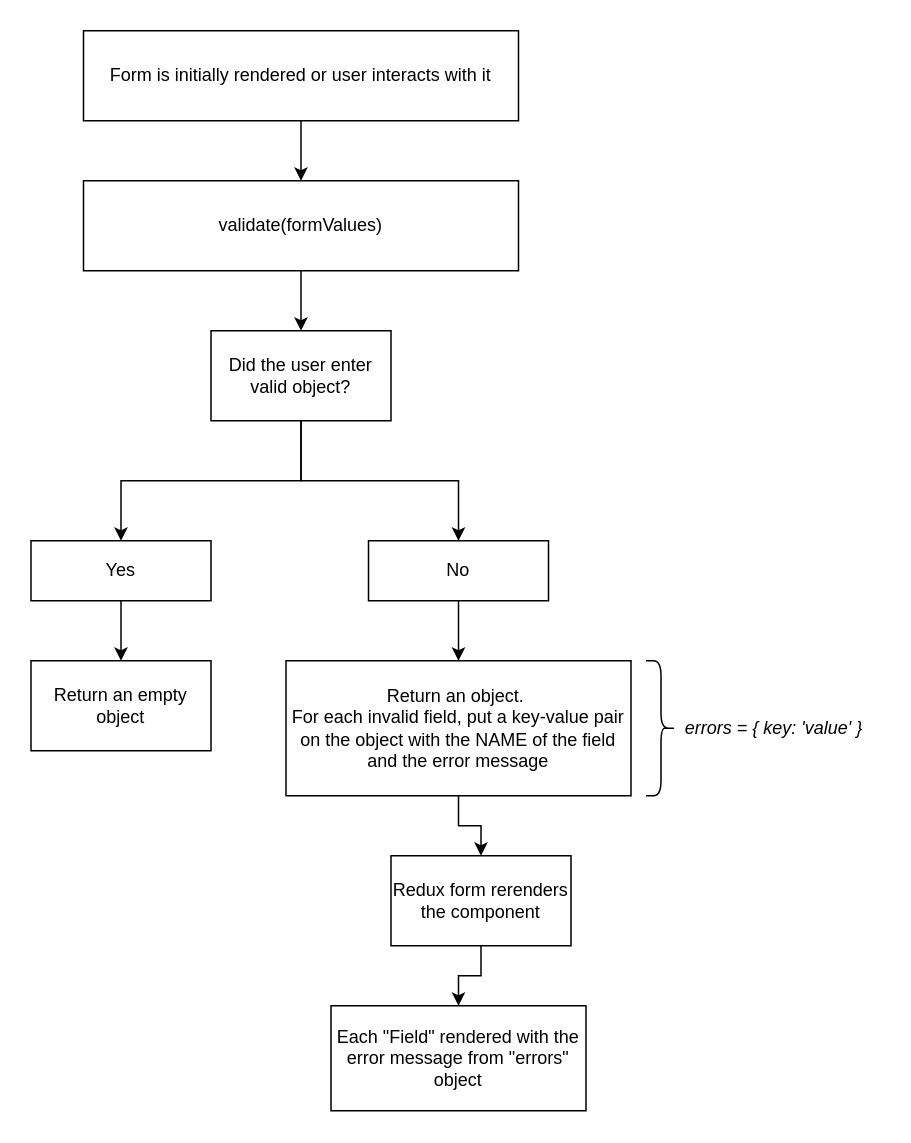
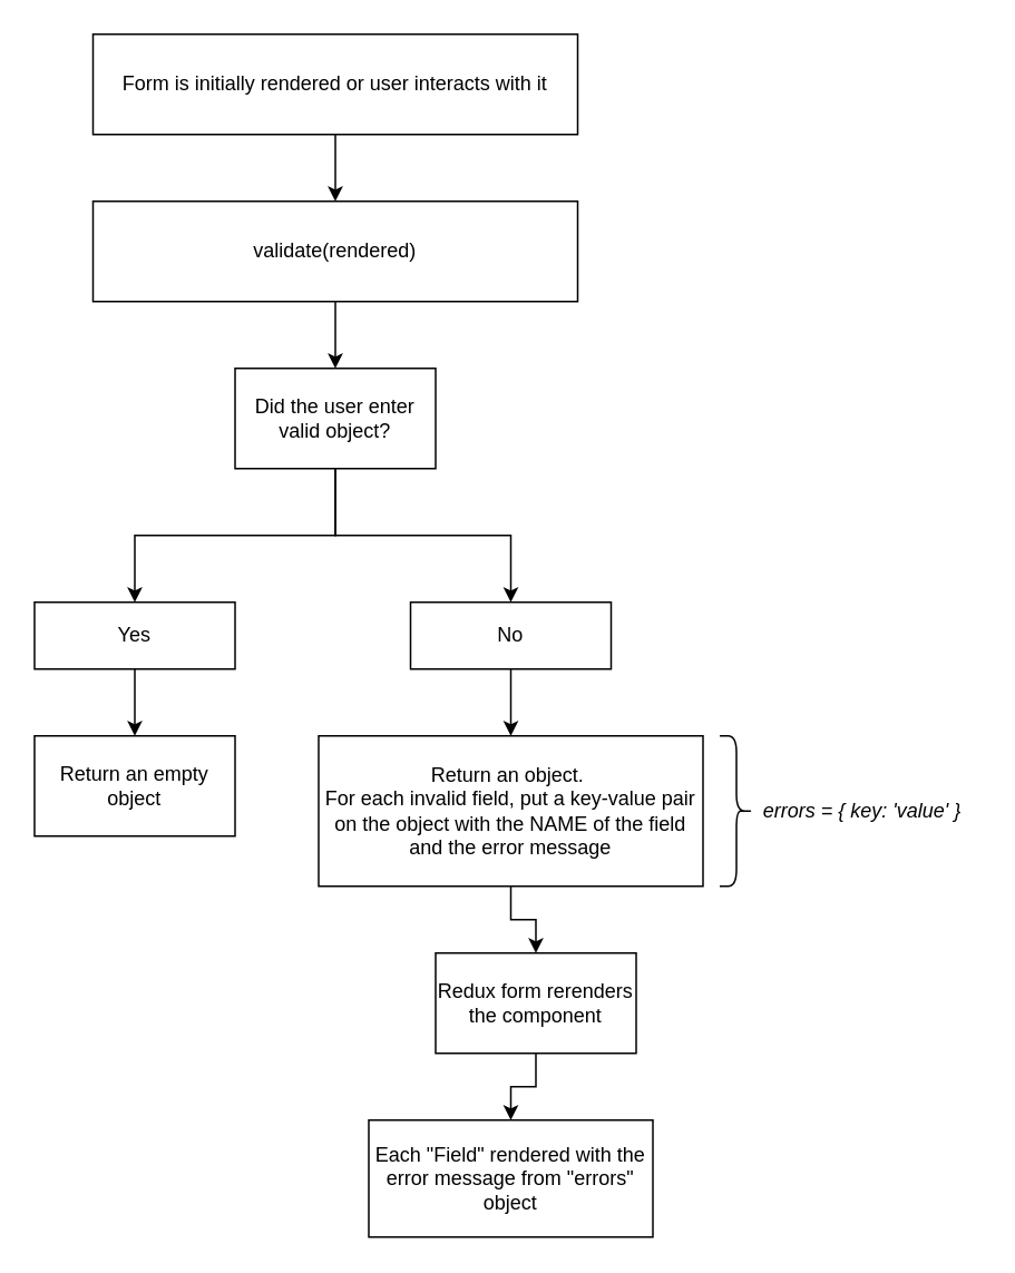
  <mxCell id="0" />
  <mxCell id="1" parent="0" />
  <mxCell id="2" value="" style="edgeStyle=orthogonalEdgeStyle;rounded=0;orthogonalLoop=1;jettySize=auto;html=1;" edge="1" parent="1" source="3" target="5"><mxGeometry relative="1" as="geometry" /></mxCell>
  <mxCell id="3" value="Form is initially rendered or user interacts with it" style="rounded=0;whiteSpace=wrap;html=1;" vertex="1" parent="1"><mxGeometry x="55" y="20" width="290" height="60" as="geometry" /></mxCell>
  <mxCell id="4" value="" style="edgeStyle=orthogonalEdgeStyle;rounded=0;orthogonalLoop=1;jettySize=auto;html=1;" edge="1" parent="1" source="5" target="8"><mxGeometry relative="1" as="geometry" /></mxCell>
- <mxCell id="5" value="validate(formValues)" style="whiteSpace=wrap;html=1;rounded=0;" vertex="1" parent="1"><mxGeometry x="55" y="120" width="290" height="60" as="geometry" /></mxCell>
+ <mxCell id="5" value="validate(rendered)" style="whiteSpace=wrap;html=1;rounded=0;" vertex="1" parent="1"><mxGeometry x="55" y="120" width="290" height="60" as="geometry" /></mxCell>
  <mxCell id="6" value="" style="edgeStyle=orthogonalEdgeStyle;rounded=0;orthogonalLoop=1;jettySize=auto;html=1;" edge="1" parent="1" source="8" target="10"><mxGeometry relative="1" as="geometry" /></mxCell>
  <mxCell id="7" value="" style="edgeStyle=orthogonalEdgeStyle;rounded=0;orthogonalLoop=1;jettySize=auto;html=1;" edge="1" parent="1" source="8" target="12"><mxGeometry relative="1" as="geometry" /></mxCell>
  <mxCell id="8" value="Did the user enter valid object?" style="whiteSpace=wrap;html=1;rounded=0;" vertex="1" parent="1"><mxGeometry x="140" y="220" width="120" height="60" as="geometry" /></mxCell>
  <mxCell id="9" value="" style="edgeStyle=orthogonalEdgeStyle;rounded=0;orthogonalLoop=1;jettySize=auto;html=1;" edge="1" parent="1" source="10" target="13"><mxGeometry relative="1" as="geometry" /></mxCell>
  <mxCell id="10" value="Yes&lt;br&gt;" style="whiteSpace=wrap;html=1;rounded=0;" vertex="1" parent="1"><mxGeometry x="20" y="360" width="120" height="40" as="geometry" /></mxCell>
  <mxCell id="11" value="" style="edgeStyle=orthogonalEdgeStyle;rounded=0;orthogonalLoop=1;jettySize=auto;html=1;" edge="1" parent="1" source="12" target="15"><mxGeometry relative="1" as="geometry" /></mxCell>
  <mxCell id="12" value="No" style="whiteSpace=wrap;html=1;rounded=0;" vertex="1" parent="1"><mxGeometry x="245" y="360" width="120" height="40" as="geometry" /></mxCell>
  <mxCell id="13" value="Return an empty object" style="whiteSpace=wrap;html=1;rounded=0;" vertex="1" parent="1"><mxGeometry x="20" y="440" width="120" height="60" as="geometry" /></mxCell>
  <mxCell id="14" value="" style="edgeStyle=orthogonalEdgeStyle;rounded=0;orthogonalLoop=1;jettySize=auto;html=1;" edge="1" parent="1" source="15" target="17"><mxGeometry relative="1" as="geometry" /></mxCell>
  <mxCell id="15" value="Return an object.&amp;nbsp;&lt;br&gt;For each invalid field, put a key-value pair on the object with the NAME of the field and the error message" style="whiteSpace=wrap;html=1;rounded=0;" vertex="1" parent="1"><mxGeometry x="190" y="440" width="230" height="90" as="geometry" /></mxCell>
  <mxCell id="16" value="" style="edgeStyle=orthogonalEdgeStyle;rounded=0;orthogonalLoop=1;jettySize=auto;html=1;" edge="1" parent="1" source="17" target="18"><mxGeometry relative="1" as="geometry" /></mxCell>
  <mxCell id="17" value="Redux form rerenders the component" style="whiteSpace=wrap;html=1;rounded=0;" vertex="1" parent="1"><mxGeometry x="260" y="570" width="120" height="60" as="geometry" /></mxCell>
  <mxCell id="18" value="Each &quot;Field&quot; rendered with the error message from &quot;errors&quot; object" style="whiteSpace=wrap;html=1;rounded=0;" vertex="1" parent="1"><mxGeometry x="220" y="670" width="170" height="70" as="geometry" /></mxCell>
  <mxCell id="19" value="errors = { key: 'value' }" style="text;html=1;align=center;verticalAlign=middle;resizable=0;points=[];autosize=1;strokeColor=none;fillColor=none;fontStyle=2;horizontal=1;" vertex="1" parent="1"><mxGeometry x="445" y="470" width="140" height="30" as="geometry" /></mxCell>
  <mxCell id="20" value="" style="shape=curlyBracket;whiteSpace=wrap;html=1;rounded=1;flipH=1;" vertex="1" parent="1"><mxGeometry x="430" y="440" width="20" height="90" as="geometry" /></mxCell>
